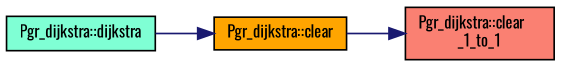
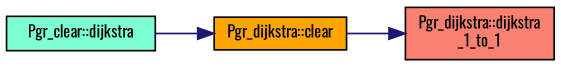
  digraph {
    fontname=Oswald
    rankdir=LR
    node [color=black fontname=Oswald fontsize=10 shape=record style=filled]
    edge [color=midnightblue fontname=Oswald fontsize=10 labelfontname=Helvetica labelfontsize=10 style=solid]
-   n1 [fillcolor=aquamarine fontcolor=black height=0.2 label="Pgr_dijkstra::dijkstra" width=0.4]
+   n1 [fillcolor=aquamarine fontcolor=black height=0.2 label="Pgr_clear::dijkstra" width=0.4]
    n2 [fillcolor=orange height=0.2 label="Pgr_dijkstra::clear" width=0.4]
-   n3 [fillcolor=salmon height=0.2 label="Pgr_dijkstra::clear\l_1_to_1" width=0.4]
+   n3 [fillcolor=salmon height=0.2 label="Pgr_dijkstra::dijkstra\l_1_to_1" width=0.4]
    n1 -> n2
    n2 -> n3
  }
